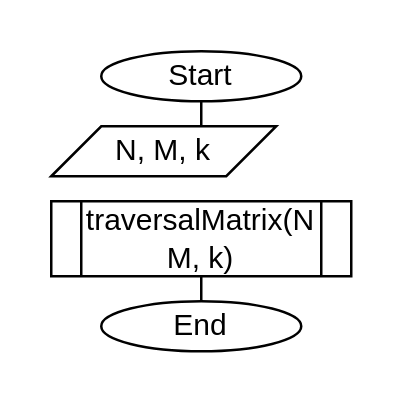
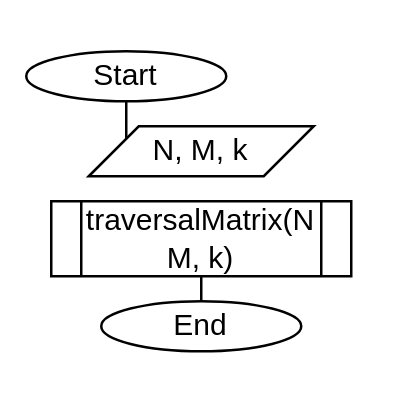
  <mxCell id="0" />
  <mxCell id="1" parent="0" />
  <mxCell id="2" style="edgeStyle=orthogonalEdgeStyle;rounded=0;orthogonalLoop=1;jettySize=auto;html=1;exitX=0.5;exitY=1;exitDx=0;exitDy=0;endArrow=none;endFill=0;" parent="1" source="3" target="4" edge="1"><mxGeometry relative="1" as="geometry" /></mxCell>
- <mxCell id="3" value="Start" style="ellipse;whiteSpace=wrap;html=1;" parent="1" vertex="1"><mxGeometry x="40" y="20" width="80" height="20" as="geometry" /></mxCell>
- <mxCell id="4" value="N, M, k" style="shape=parallelogram;perimeter=parallelogramPerimeter;whiteSpace=wrap;html=1;fixedSize=1;" parent="1" vertex="1"><mxGeometry x="20" y="50" width="90" height="20" as="geometry" /></mxCell>
+ <mxCell id="3" value="Start" style="ellipse;whiteSpace=wrap;html=1;" parent="1" vertex="1"><mxGeometry x="10" y="20" width="80" height="20" as="geometry" /></mxCell>
+ <mxCell id="4" value="N, M, k" style="shape=parallelogram;perimeter=parallelogramPerimeter;whiteSpace=wrap;html=1;fixedSize=1;" parent="1" vertex="1"><mxGeometry x="35" y="50" width="90" height="20" as="geometry" /></mxCell>
  <mxCell id="5" style="edgeStyle=orthogonalEdgeStyle;rounded=0;orthogonalLoop=1;jettySize=auto;html=1;exitX=0.5;exitY=1;exitDx=0;exitDy=0;endArrow=none;endFill=0;" parent="1" source="6" target="7" edge="1"><mxGeometry relative="1" as="geometry" /></mxCell>
  <mxCell id="6" value="traversalMatrix(N&lt;br&gt;M, k)" style="shape=process;whiteSpace=wrap;html=1;backgroundOutline=1;" parent="1" vertex="1"><mxGeometry x="20" y="80" width="120" height="30" as="geometry" /></mxCell>
  <mxCell id="7" value="End" style="ellipse;whiteSpace=wrap;html=1;" parent="1" vertex="1"><mxGeometry x="40" y="120" width="80" height="20" as="geometry" /></mxCell>
